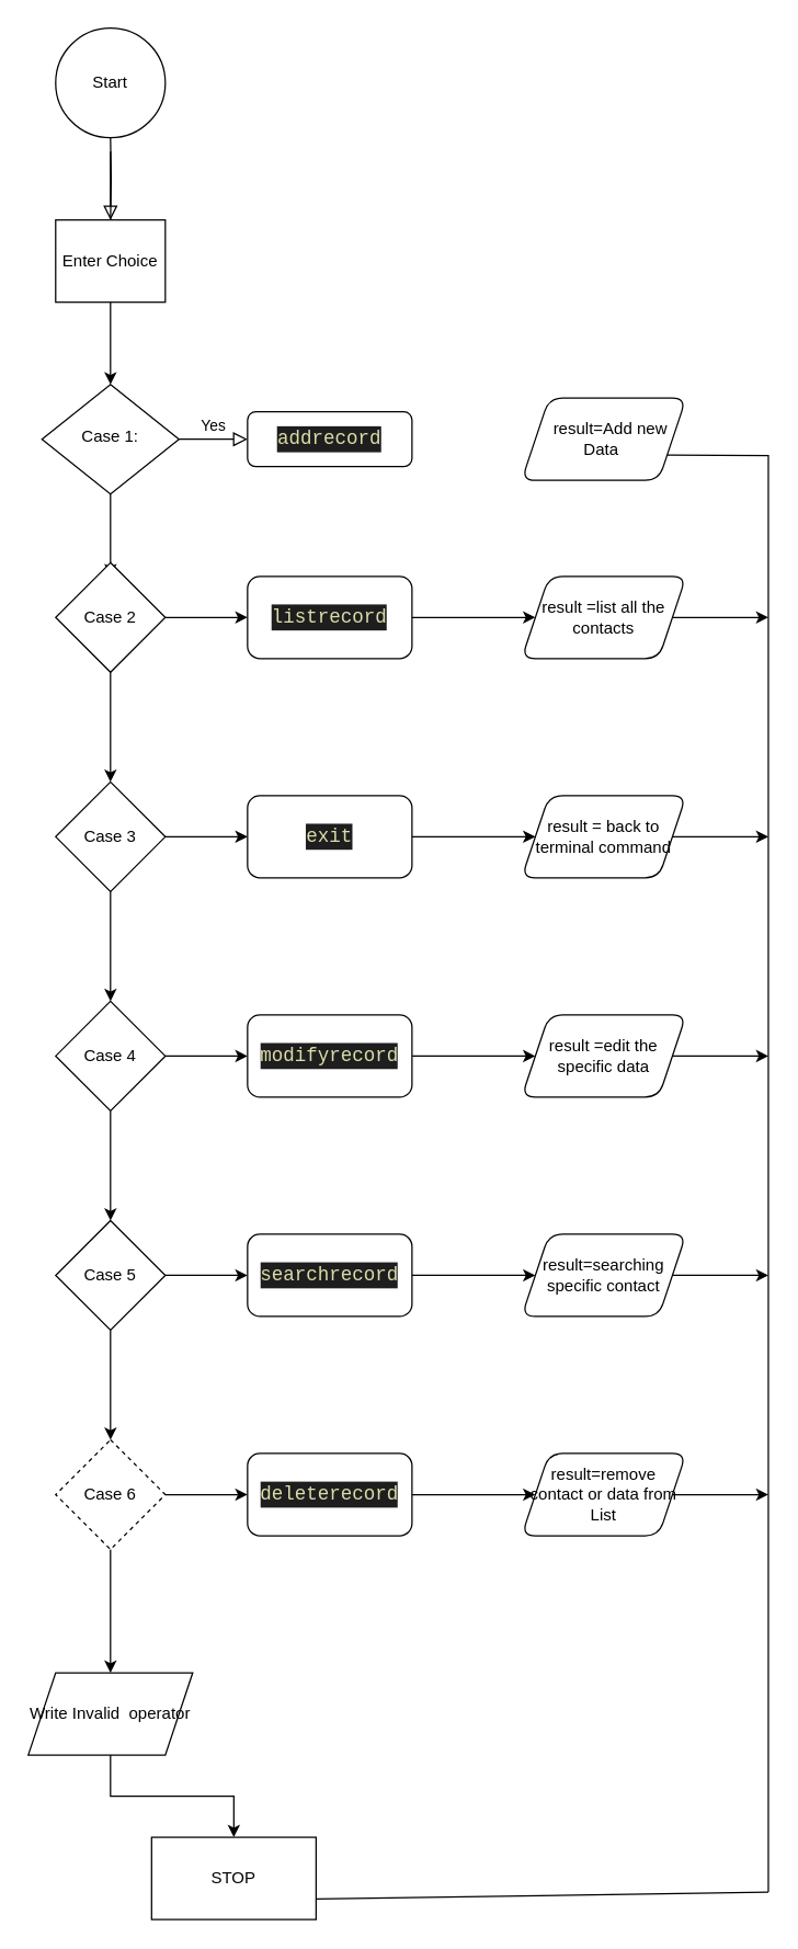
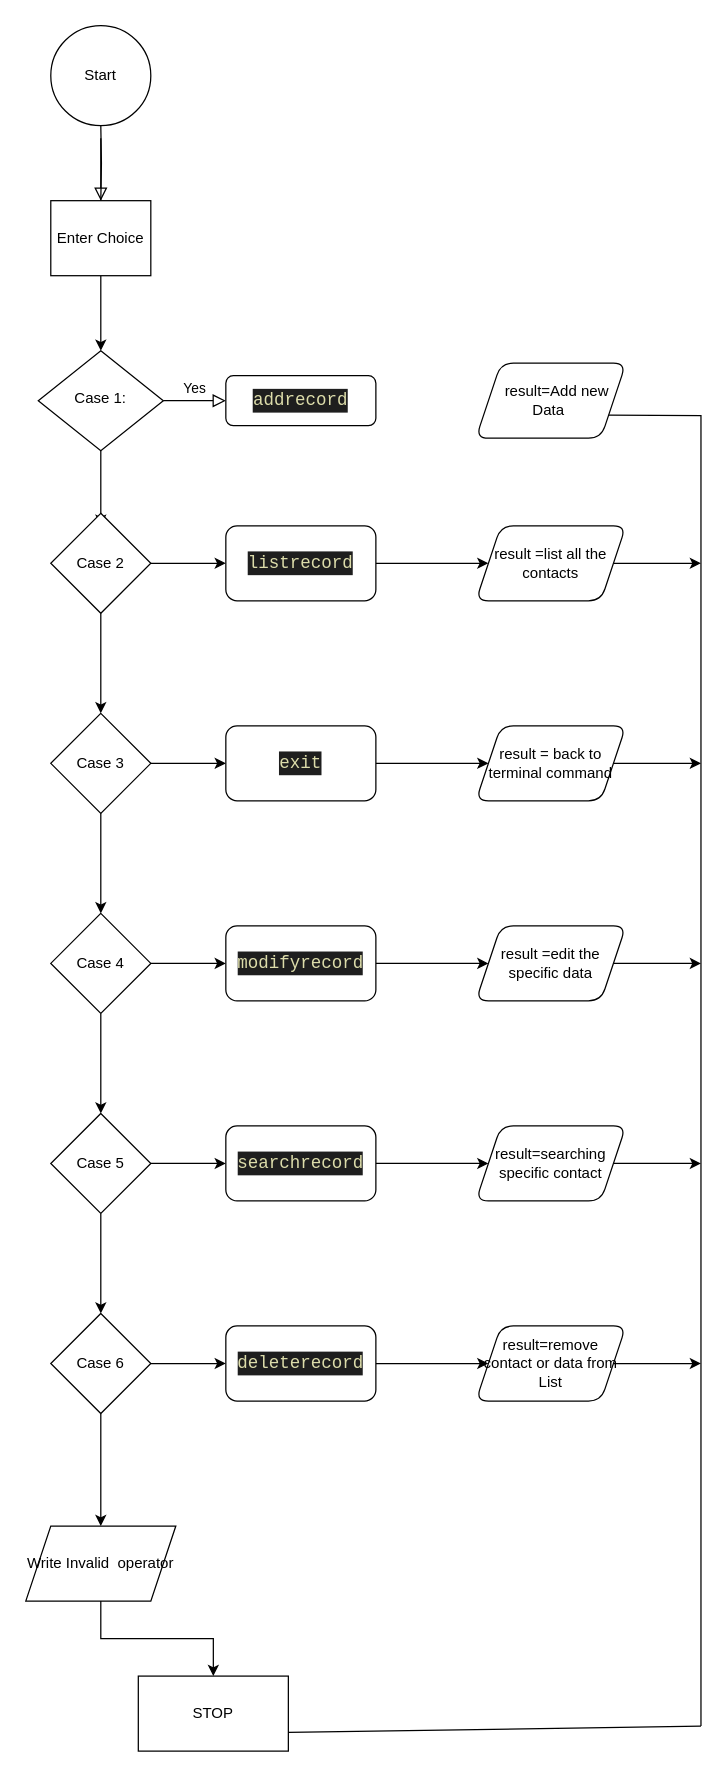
  <mxCell id="0" />
  <mxCell id="1" parent="0" />
  <mxCell id="2" value="" style="rounded=0;html=1;jettySize=auto;orthogonalLoop=1;fontSize=11;endArrow=block;endFill=0;endSize=8;strokeWidth=1;shadow=0;labelBackgroundColor=none;edgeStyle=orthogonalEdgeStyle;" parent="1" edge="1"><mxGeometry relative="1" as="geometry"><mxPoint x="80" y="110" as="sourcePoint" /><mxPoint x="80" y="160" as="targetPoint" /></mxGeometry></mxCell>
  <mxCell id="3" value="Yes" style="edgeStyle=orthogonalEdgeStyle;rounded=0;html=1;jettySize=auto;orthogonalLoop=1;fontSize=11;endArrow=block;endFill=0;endSize=8;strokeWidth=1;shadow=0;labelBackgroundColor=none;" parent="1" source="5" target="6" edge="1"><mxGeometry y="10" relative="1" as="geometry"><mxPoint as="offset" /></mxGeometry></mxCell>
  <mxCell id="4" value="" style="edgeStyle=orthogonalEdgeStyle;rounded=0;orthogonalLoop=1;jettySize=auto;html=1;" edge="1" parent="1" source="5"><mxGeometry relative="1" as="geometry"><mxPoint x="80" y="420" as="targetPoint" /></mxGeometry></mxCell>
  <mxCell id="5" value="Case 1:" style="rhombus;whiteSpace=wrap;html=1;shadow=0;fontFamily=Helvetica;fontSize=12;align=center;strokeWidth=1;spacing=6;spacingTop=-4;" parent="1" vertex="1"><mxGeometry x="30" y="280" width="100" height="80" as="geometry" /></mxCell>
  <mxCell id="6" value="&#10;&#10;&lt;div style=&quot;color: rgb(212, 212, 212); background-color: rgb(30, 30, 30); font-family: consolas, &amp;quot;courier new&amp;quot;, monospace; font-weight: normal; font-size: 14px; line-height: 19px;&quot;&gt;&lt;div&gt;&lt;span style=&quot;color: #dcdcaa&quot;&gt;addrecord&lt;/span&gt;&lt;/div&gt;&lt;/div&gt;&#10;&#10;" style="rounded=1;whiteSpace=wrap;html=1;fontSize=12;glass=0;strokeWidth=1;shadow=0;" parent="1" vertex="1"><mxGeometry x="180" y="300" width="120" height="40" as="geometry" /></mxCell>
  <mxCell id="7" value="Start" style="ellipse;whiteSpace=wrap;html=1;aspect=fixed;" vertex="1" parent="1"><mxGeometry x="40" y="20" width="80" height="80" as="geometry" /></mxCell>
  <mxCell id="8" value="" style="edgeStyle=orthogonalEdgeStyle;rounded=0;html=1;jettySize=auto;orthogonalLoop=1;fontSize=11;endArrow=none;endFill=0;endSize=8;strokeWidth=1;shadow=0;labelBackgroundColor=none;" edge="1" parent="1" target="7"><mxGeometry y="10" relative="1" as="geometry"><mxPoint as="offset" /><mxPoint x="80" y="160" as="sourcePoint" /><mxPoint x="180" y="200" as="targetPoint" /></mxGeometry></mxCell>
  <mxCell id="9" value="" style="edgeStyle=orthogonalEdgeStyle;rounded=0;orthogonalLoop=1;jettySize=auto;html=1;" edge="1" parent="1" source="10" target="5"><mxGeometry relative="1" as="geometry" /></mxCell>
  <mxCell id="10" value="Enter Choice" style="rounded=0;whiteSpace=wrap;html=1;" vertex="1" parent="1"><mxGeometry x="40" y="160" width="80" height="60" as="geometry" /></mxCell>
  <mxCell id="11" value="" style="edgeStyle=orthogonalEdgeStyle;rounded=0;orthogonalLoop=1;jettySize=auto;html=1;" edge="1" parent="1" source="13" target="16"><mxGeometry relative="1" as="geometry" /></mxCell>
  <mxCell id="12" value="" style="edgeStyle=orthogonalEdgeStyle;rounded=0;orthogonalLoop=1;jettySize=auto;html=1;" edge="1" parent="1" source="13" target="18"><mxGeometry relative="1" as="geometry" /></mxCell>
  <mxCell id="13" value="Case 2" style="rhombus;whiteSpace=wrap;html=1;" vertex="1" parent="1"><mxGeometry x="40" y="410" width="80" height="80" as="geometry" /></mxCell>
  <mxCell id="14" value="" style="edgeStyle=orthogonalEdgeStyle;rounded=0;orthogonalLoop=1;jettySize=auto;html=1;" edge="1" parent="1" source="16" target="20"><mxGeometry relative="1" as="geometry" /></mxCell>
  <mxCell id="15" value="" style="edgeStyle=orthogonalEdgeStyle;rounded=0;orthogonalLoop=1;jettySize=auto;html=1;" edge="1" parent="1" source="16" target="23"><mxGeometry relative="1" as="geometry" /></mxCell>
  <mxCell id="16" value="Case 3" style="rhombus;whiteSpace=wrap;html=1;" vertex="1" parent="1"><mxGeometry x="40" y="570" width="80" height="80" as="geometry" /></mxCell>
  <mxCell id="17" value="" style="edgeStyle=orthogonalEdgeStyle;rounded=0;orthogonalLoop=1;jettySize=auto;html=1;" edge="1" parent="1" source="18" target="37"><mxGeometry relative="1" as="geometry" /></mxCell>
  <mxCell id="18" value="&#10;&#10;&lt;div style=&quot;color: rgb(212, 212, 212); background-color: rgb(30, 30, 30); font-family: consolas, &amp;quot;courier new&amp;quot;, monospace; font-weight: normal; font-size: 14px; line-height: 19px;&quot;&gt;&lt;div&gt;&lt;span style=&quot;color: #dcdcaa&quot;&gt;listrecord&lt;/span&gt;&lt;/div&gt;&lt;/div&gt;&#10;&#10;" style="rounded=1;whiteSpace=wrap;html=1;" vertex="1" parent="1"><mxGeometry x="180" y="420" width="120" height="60" as="geometry" /></mxCell>
  <mxCell id="19" value="" style="edgeStyle=orthogonalEdgeStyle;rounded=0;orthogonalLoop=1;jettySize=auto;html=1;" edge="1" parent="1" source="20" target="40"><mxGeometry relative="1" as="geometry" /></mxCell>
  <mxCell id="20" value="&#10;&#10;&lt;div style=&quot;color: rgb(212, 212, 212); background-color: rgb(30, 30, 30); font-family: consolas, &amp;quot;courier new&amp;quot;, monospace; font-weight: normal; font-size: 14px; line-height: 19px;&quot;&gt;&lt;div&gt;&lt;span style=&quot;color: #dcdcaa&quot;&gt;exit&lt;/span&gt;&lt;/div&gt;&lt;/div&gt;&#10;&#10;" style="rounded=1;whiteSpace=wrap;html=1;" vertex="1" parent="1"><mxGeometry x="180" y="580" width="120" height="60" as="geometry" /></mxCell>
  <mxCell id="21" value="" style="edgeStyle=orthogonalEdgeStyle;rounded=0;orthogonalLoop=1;jettySize=auto;html=1;" edge="1" parent="1" source="23" target="26"><mxGeometry relative="1" as="geometry" /></mxCell>
  <mxCell id="22" value="" style="edgeStyle=orthogonalEdgeStyle;rounded=0;orthogonalLoop=1;jettySize=auto;html=1;" edge="1" parent="1" source="23" target="31"><mxGeometry relative="1" as="geometry" /></mxCell>
  <mxCell id="23" value="Case 4" style="rhombus;whiteSpace=wrap;html=1;" vertex="1" parent="1"><mxGeometry x="40" y="730" width="80" height="80" as="geometry" /></mxCell>
  <mxCell id="24" value="" style="edgeStyle=orthogonalEdgeStyle;rounded=0;orthogonalLoop=1;jettySize=auto;html=1;" edge="1" parent="1" source="26" target="29"><mxGeometry relative="1" as="geometry" /></mxCell>
  <mxCell id="25" value="" style="edgeStyle=orthogonalEdgeStyle;rounded=0;orthogonalLoop=1;jettySize=auto;html=1;" edge="1" parent="1" source="26" target="33"><mxGeometry relative="1" as="geometry" /></mxCell>
  <mxCell id="26" value="Case 5" style="rhombus;whiteSpace=wrap;html=1;" vertex="1" parent="1"><mxGeometry x="40" y="890" width="80" height="80" as="geometry" /></mxCell>
  <mxCell id="27" value="" style="edgeStyle=orthogonalEdgeStyle;rounded=0;orthogonalLoop=1;jettySize=auto;html=1;" edge="1" parent="1" source="29" target="35"><mxGeometry relative="1" as="geometry" /></mxCell>
  <mxCell id="28" value="" style="edgeStyle=orthogonalEdgeStyle;rounded=0;orthogonalLoop=1;jettySize=auto;html=1;" edge="1" parent="1" source="29" target="48"><mxGeometry relative="1" as="geometry" /></mxCell>
- <mxCell id="29" value="Case 6" style="rhombus;whiteSpace=wrap;html=1;dashed=1;" vertex="1" parent="1"><mxGeometry x="40" y="1050" width="80" height="80" as="geometry" /></mxCell>
+ <mxCell id="29" value="Case 6" style="rhombus;whiteSpace=wrap;html=1;" vertex="1" parent="1"><mxGeometry x="40" y="1050" width="80" height="80" as="geometry" /></mxCell>
  <mxCell id="30" value="" style="edgeStyle=orthogonalEdgeStyle;rounded=0;orthogonalLoop=1;jettySize=auto;html=1;" edge="1" parent="1" source="31" target="42"><mxGeometry relative="1" as="geometry" /></mxCell>
  <mxCell id="31" value="&#10;&#10;&lt;div style=&quot;color: rgb(212, 212, 212); background-color: rgb(30, 30, 30); font-family: consolas, &amp;quot;courier new&amp;quot;, monospace; font-weight: normal; font-size: 14px; line-height: 19px;&quot;&gt;&lt;div&gt;&lt;span style=&quot;color: #dcdcaa&quot;&gt;modifyrecord&lt;/span&gt;&lt;/div&gt;&lt;/div&gt;&#10;&#10;" style="rounded=1;whiteSpace=wrap;html=1;" vertex="1" parent="1"><mxGeometry x="180" y="740" width="120" height="60" as="geometry" /></mxCell>
  <mxCell id="32" value="" style="edgeStyle=orthogonalEdgeStyle;rounded=0;orthogonalLoop=1;jettySize=auto;html=1;" edge="1" parent="1" source="33" target="44"><mxGeometry relative="1" as="geometry" /></mxCell>
  <mxCell id="33" value="&#10;&#10;&lt;div style=&quot;color: rgb(212, 212, 212); background-color: rgb(30, 30, 30); font-family: consolas, &amp;quot;courier new&amp;quot;, monospace; font-weight: normal; font-size: 14px; line-height: 19px;&quot;&gt;&lt;div&gt;&lt;span style=&quot;color: #dcdcaa&quot;&gt;searchrecord&lt;/span&gt;&lt;/div&gt;&lt;/div&gt;&#10;&#10;" style="rounded=1;whiteSpace=wrap;html=1;" vertex="1" parent="1"><mxGeometry x="180" y="900" width="120" height="60" as="geometry" /></mxCell>
  <mxCell id="34" value="" style="edgeStyle=orthogonalEdgeStyle;rounded=0;orthogonalLoop=1;jettySize=auto;html=1;" edge="1" parent="1" source="35" target="46"><mxGeometry relative="1" as="geometry" /></mxCell>
  <mxCell id="35" value="&#10;&#10;&lt;div style=&quot;color: rgb(212, 212, 212); background-color: rgb(30, 30, 30); font-family: consolas, &amp;quot;courier new&amp;quot;, monospace; font-weight: normal; font-size: 14px; line-height: 19px;&quot;&gt;&lt;div&gt;&lt;span style=&quot;color: #dcdcaa&quot;&gt;deleterecord&lt;/span&gt;&lt;/div&gt;&lt;/div&gt;&#10;&#10;" style="rounded=1;whiteSpace=wrap;html=1;" vertex="1" parent="1"><mxGeometry x="180" y="1060" width="120" height="60" as="geometry" /></mxCell>
  <mxCell id="36" style="edgeStyle=orthogonalEdgeStyle;rounded=0;orthogonalLoop=1;jettySize=auto;html=1;exitX=1;exitY=0.5;exitDx=0;exitDy=0;" edge="1" parent="1" source="37"><mxGeometry relative="1" as="geometry"><mxPoint x="560" y="450" as="targetPoint" /></mxGeometry></mxCell>
  <mxCell id="37" value="result =list all the contacts" style="shape=parallelogram;perimeter=parallelogramPerimeter;whiteSpace=wrap;html=1;fixedSize=1;rounded=1;" vertex="1" parent="1"><mxGeometry x="380" y="420" width="120" height="60" as="geometry" /></mxCell>
  <mxCell id="38" value="&amp;nbsp; &amp;nbsp;result=Add new Data&amp;nbsp;&lt;br&gt;" style="shape=parallelogram;perimeter=parallelogramPerimeter;whiteSpace=wrap;html=1;fixedSize=1;rounded=1;glass=0;strokeWidth=1;shadow=0;" vertex="1" parent="1"><mxGeometry x="380" y="290" width="120" height="60" as="geometry" /></mxCell>
  <mxCell id="39" style="edgeStyle=orthogonalEdgeStyle;rounded=0;orthogonalLoop=1;jettySize=auto;html=1;exitX=1;exitY=0.5;exitDx=0;exitDy=0;" edge="1" parent="1" source="40"><mxGeometry relative="1" as="geometry"><mxPoint x="560" y="610" as="targetPoint" /></mxGeometry></mxCell>
  <mxCell id="40" value="result = back to terminal command" style="shape=parallelogram;perimeter=parallelogramPerimeter;whiteSpace=wrap;html=1;fixedSize=1;rounded=1;" vertex="1" parent="1"><mxGeometry x="380" y="580" width="120" height="60" as="geometry" /></mxCell>
  <mxCell id="41" style="edgeStyle=orthogonalEdgeStyle;rounded=0;orthogonalLoop=1;jettySize=auto;html=1;exitX=1;exitY=0.5;exitDx=0;exitDy=0;" edge="1" parent="1" source="42"><mxGeometry relative="1" as="geometry"><mxPoint x="560" y="770" as="targetPoint" /></mxGeometry></mxCell>
  <mxCell id="42" value="result =edit the specific data" style="shape=parallelogram;perimeter=parallelogramPerimeter;whiteSpace=wrap;html=1;fixedSize=1;rounded=1;" vertex="1" parent="1"><mxGeometry x="380" y="740" width="120" height="60" as="geometry" /></mxCell>
  <mxCell id="43" style="edgeStyle=orthogonalEdgeStyle;rounded=0;orthogonalLoop=1;jettySize=auto;html=1;" edge="1" parent="1" source="44"><mxGeometry relative="1" as="geometry"><mxPoint x="560" y="930" as="targetPoint" /></mxGeometry></mxCell>
  <mxCell id="44" value="result=searching specific contact" style="shape=parallelogram;perimeter=parallelogramPerimeter;whiteSpace=wrap;html=1;fixedSize=1;rounded=1;" vertex="1" parent="1"><mxGeometry x="380" y="900" width="120" height="60" as="geometry" /></mxCell>
  <mxCell id="45" style="edgeStyle=orthogonalEdgeStyle;rounded=0;orthogonalLoop=1;jettySize=auto;html=1;exitX=1;exitY=0.5;exitDx=0;exitDy=0;" edge="1" parent="1" source="46"><mxGeometry relative="1" as="geometry"><mxPoint x="560" y="1090" as="targetPoint" /></mxGeometry></mxCell>
  <mxCell id="46" value="result=remove contact or data from List" style="shape=parallelogram;perimeter=parallelogramPerimeter;whiteSpace=wrap;html=1;fixedSize=1;rounded=1;" vertex="1" parent="1"><mxGeometry x="380" y="1060" width="120" height="60" as="geometry" /></mxCell>
  <mxCell id="47" value="" style="edgeStyle=orthogonalEdgeStyle;rounded=0;orthogonalLoop=1;jettySize=auto;html=1;" edge="1" parent="1" source="48" target="49"><mxGeometry relative="1" as="geometry" /></mxCell>
  <mxCell id="48" value="Write Invalid&amp;nbsp; operator" style="shape=parallelogram;perimeter=parallelogramPerimeter;whiteSpace=wrap;html=1;fixedSize=1;" vertex="1" parent="1"><mxGeometry x="20" y="1220" width="120" height="60" as="geometry" /></mxCell>
  <mxCell id="49" value="STOP" style="rounded=0;whiteSpace=wrap;html=1;" vertex="1" parent="1"><mxGeometry x="110" y="1340" width="120" height="60" as="geometry" /></mxCell>
  <mxCell id="50" value="" style="endArrow=none;html=1;rounded=0;entryX=1;entryY=0.75;entryDx=0;entryDy=0;" edge="1" parent="1" target="38"><mxGeometry width="50" height="50" relative="1" as="geometry"><mxPoint x="560" y="1380" as="sourcePoint" /><mxPoint x="360" y="310" as="targetPoint" /><Array as="points"><mxPoint x="560" y="332" /></Array></mxGeometry></mxCell>
  <mxCell id="51" value="" style="endArrow=none;html=1;rounded=0;exitX=1;exitY=0.75;exitDx=0;exitDy=0;" edge="1" parent="1" source="49"><mxGeometry width="50" height="50" relative="1" as="geometry"><mxPoint x="110" y="1550" as="sourcePoint" /><mxPoint x="560" y="1380" as="targetPoint" /></mxGeometry></mxCell>
